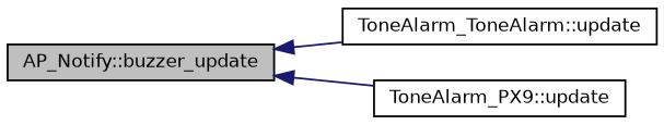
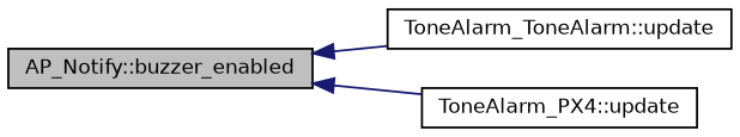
  digraph {
    rankdir=LR
    node [color=black fillcolor=white fontname=Helvetica fontsize=10 shape=record style=filled]
    edge [color=midnightblue dir=back fontname=Helvetica fontsize=10 labelfontname=Helvetica labelfontsize=10 style=solid]
-   n1 [fillcolor=grey75 fontcolor=black height=0.2 label="AP_Notify::buzzer_update" width=0.4]
+   n1 [fillcolor=grey75 fontcolor=black height=0.2 label="AP_Notify::buzzer_enabled" width=0.4]
    n2 [height=0.2 label="ToneAlarm_ToneAlarm::update" width=0.4]
-   n3 [height=0.2 label="ToneAlarm_PX9::update" width=0.4]
+   n3 [height=0.2 label="ToneAlarm_PX4::update" width=0.4]
    n1 -> n2
    n1 -> n3
  }
